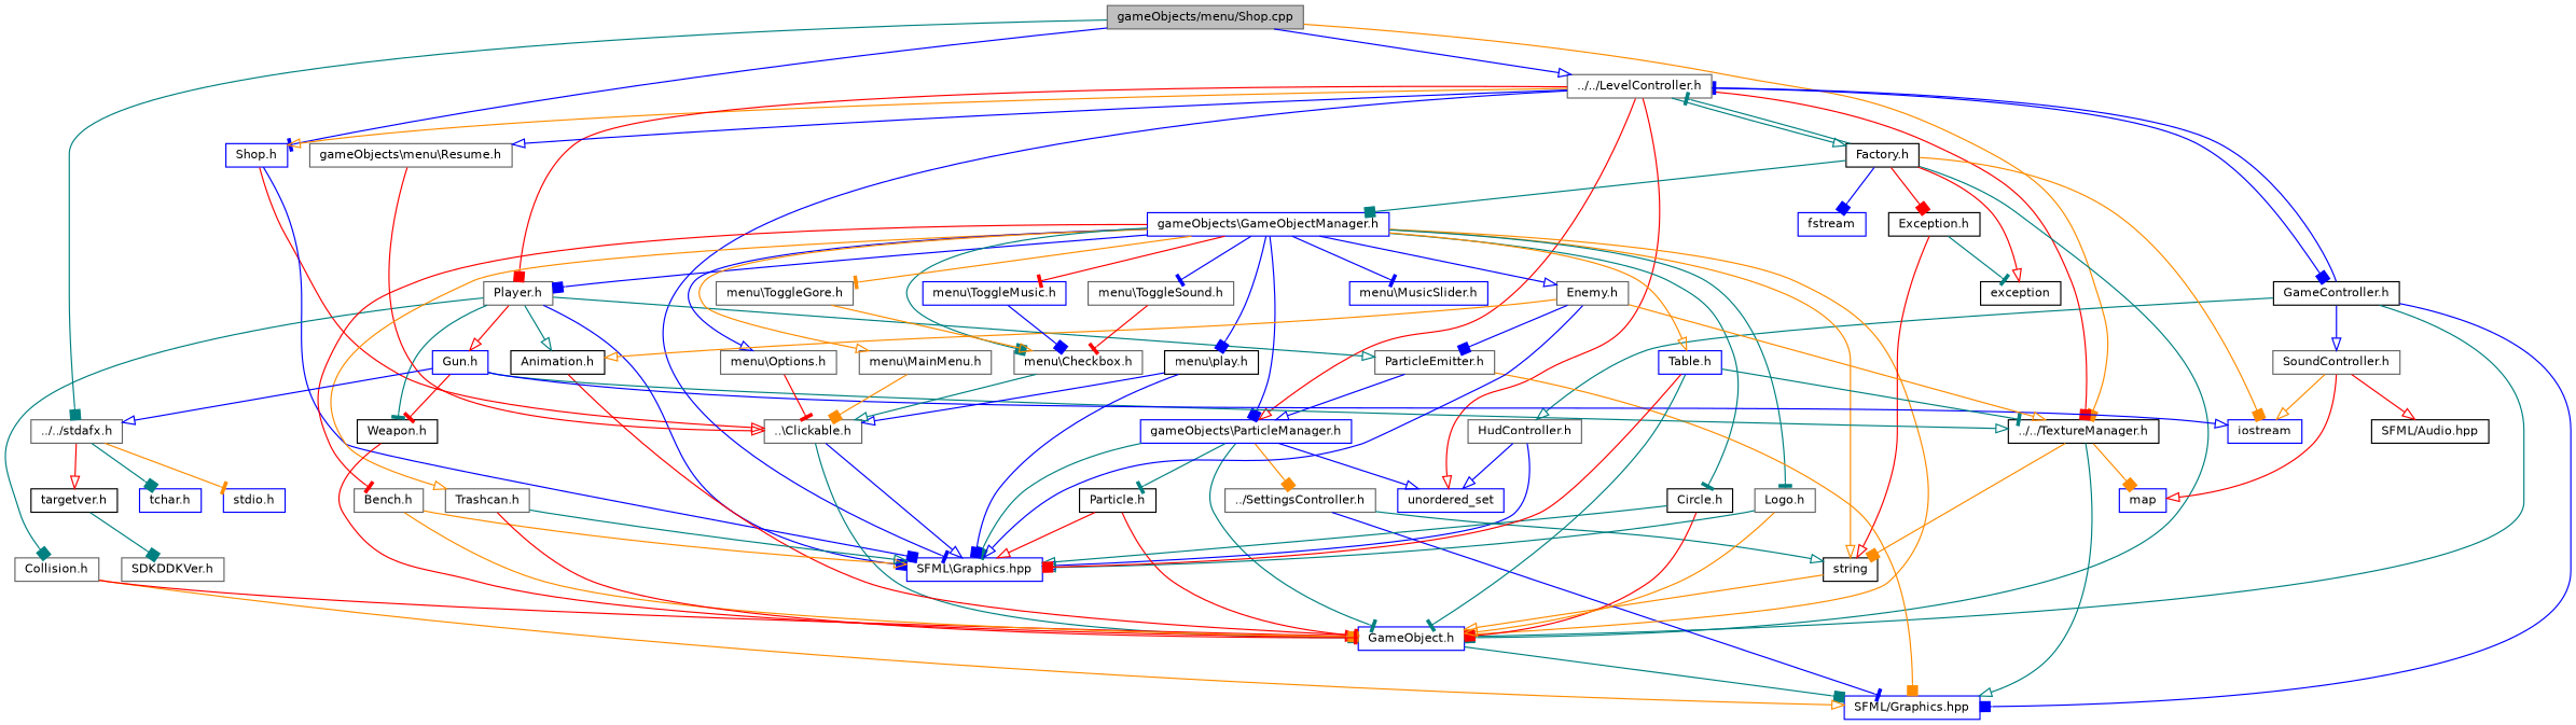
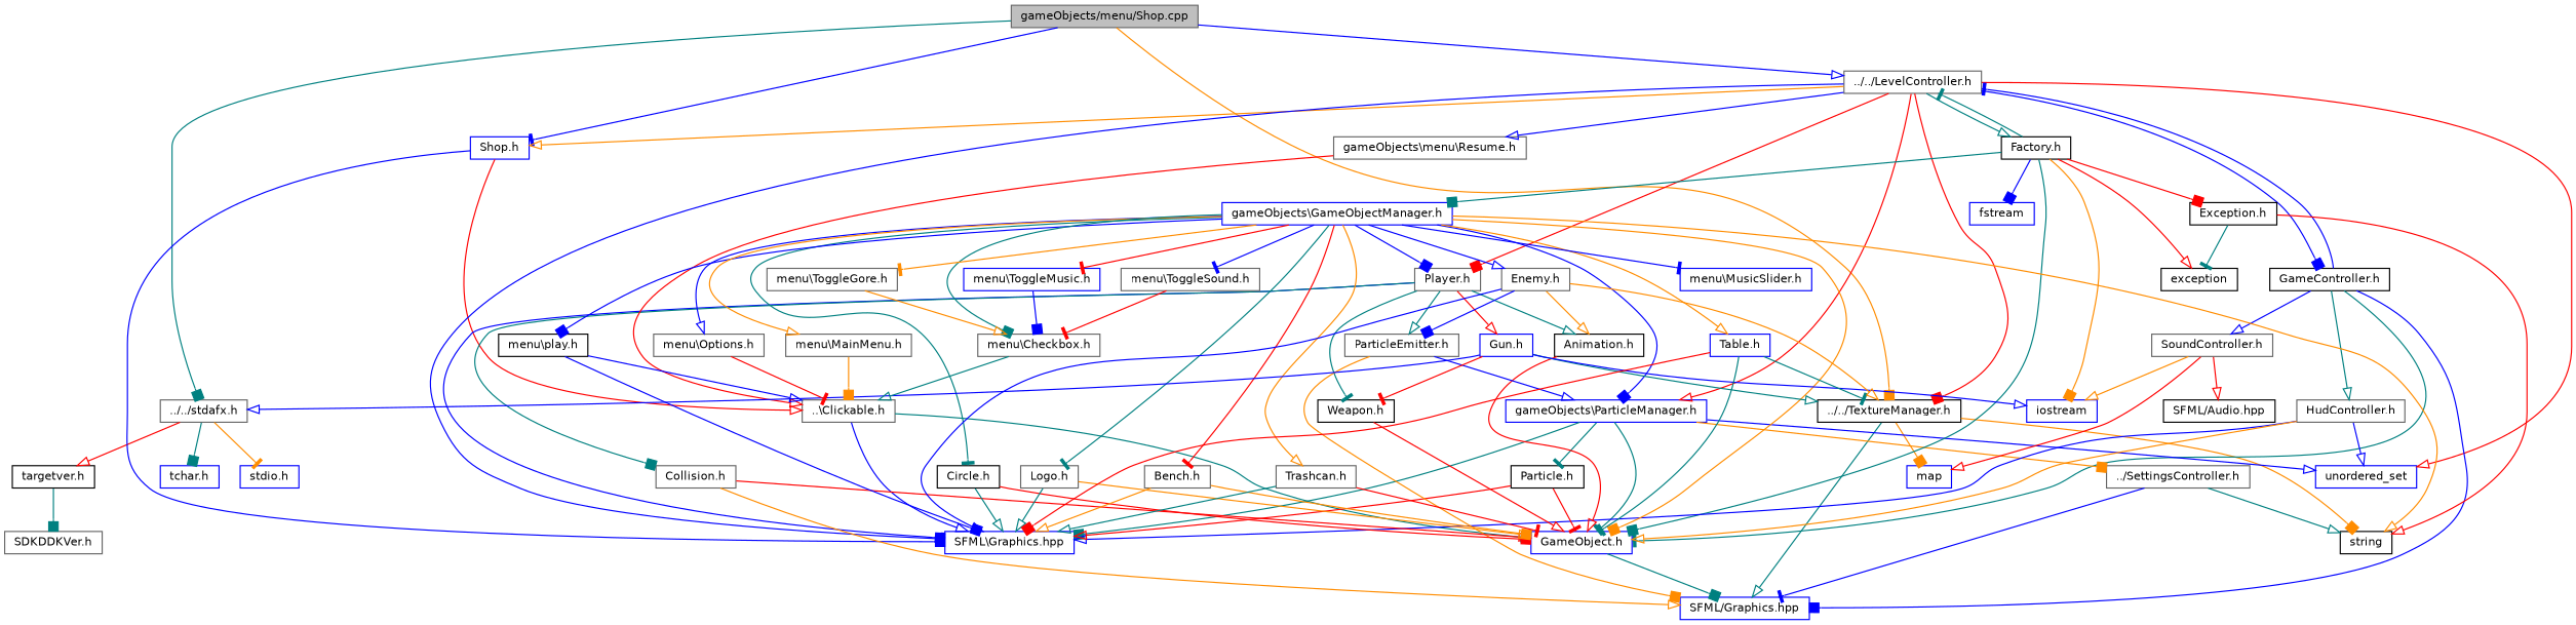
  digraph {
    node [color=gray40 fillcolor=white fontname=Helvetica fontsize=10 shape=record style=filled]
    edge [arrowhead=onormal color=teal fontname=Helvetica fontsize=10 labelfontname=Helvetica labelfontsize=10 style=solid]
    n1 [fillcolor=grey75 fontcolor=black height=0.2 label="gameObjects/menu/Shop.cpp" width=0.4]
    n2 [height=0.2 label="../../stdafx.h" width=0.4]
    n3 [color=blue height=0.2 label="Shop.h" width=0.4]
    n4 [color=black height=0.2 label="../../TextureManager.h" width=0.4]
    n5 [height=0.2 label="../../LevelController.h" width=0.4]
    n6 [color=black height=0.2 label="targetver.h" width=0.4]
    n7 [color=blue height=0.2 label="stdio.h" width=0.4]
    n8 [color=blue height=0.2 label="tchar.h" width=0.4]
    n9 [height=0.2 label="..\\Clickable.h" width=0.4]
    n10 [color=blue height=0.2 label="SFML\\Graphics.hpp" width=0.4]
    n11 [color=blue height=0.2 label="SFML/Graphics.hpp" width=0.4]
    n12 [color=black height=0.2 label=string width=0.4]
    n13 [color=blue height=0.2 label=map width=0.4]
    n14 [color=black height=0.2 label="GameController.h" width=0.4]
    n15 [color=blue height=0.2 label=unordered_set width=0.4]
    n16 [color=blue height=0.2 label="gameObjects\\ParticleManager.h" width=0.4]
    n17 [color=black height=0.2 label="Factory.h" width=0.4]
    n18 [height=0.2 label="Player.h" width=0.4]
    n19 [height=0.2 label="gameObjects\\menu\\Resume.h" width=0.4]
    n20 [height=0.2 label="SDKDDKVer.h" width=0.4]
    n21 [color=blue height=0.2 label="GameObject.h" width=0.4]
    n22 [height=0.2 label="SoundController.h" width=0.4]
    n23 [height=0.2 label="HudController.h" width=0.4]
    n24 [color=black height=0.2 label="Particle.h" width=0.4]
    n25 [height=0.2 label="../SettingsController.h" width=0.4]
    n26 [color=blue height=0.2 label=iostream width=0.4]
    n27 [color=blue height=0.2 label="gameObjects\\GameObjectManager.h" width=0.4]
    n28 [color=black height=0.2 label="Exception.h" width=0.4]
    n29 [color=black height=0.2 label=exception width=0.4]
    n30 [color=blue height=0.2 label=fstream width=0.4]
    n31 [color=black height=0.2 label="Animation.h" width=0.4]
    n32 [height=0.2 label="ParticleEmitter.h" width=0.4]
    n33 [color=black height=0.2 label="Weapon.h" width=0.4]
    n34 [color=blue height=0.2 label="Gun.h" width=0.4]
    n35 [height=0.2 label="Collision.h" width=0.4]
    n36 [color=black height=0.2 label="SFML/Audio.hpp" width=0.4]
    n37 [color=black height=0.2 label="Circle.h" width=0.4]
    n38 [height=0.2 label="Logo.h" width=0.4]
    n39 [color=blue height=0.2 label="Table.h" width=0.4]
    n40 [height=0.2 label="Bench.h" width=0.4]
    n41 [height=0.2 label="Trashcan.h" width=0.4]
    n42 [height=0.2 label="Enemy.h" width=0.4]
    n43 [color=black height=0.2 label="menu\\play.h" width=0.4]
    n44 [height=0.2 label="menu\\Options.h" width=0.4]
    n45 [height=0.2 label="menu\\MainMenu.h" width=0.4]
    n46 [height=0.2 label="menu\\Checkbox.h" width=0.4]
    n47 [color=blue height=0.2 label="menu\\ToggleMusic.h" width=0.4]
    n48 [height=0.2 label="menu\\ToggleSound.h" width=0.4]
    n49 [height=0.2 label="menu\\ToggleGore.h" width=0.4]
    n50 [color=blue height=0.2 label="menu\\MusicSlider.h" width=0.4]
    n1 -> n2 [arrowhead=box]
    n1 -> n3 [arrowhead=tee color=blue]
    n1 -> n4 [arrowhead=box color=darkorange]
    n1 -> n5 [color=blue]
    n2 -> n6 [color=red]
    n2 -> n7 [arrowhead=tee color=darkorange]
    n2 -> n8 [arrowhead=box]
    n3 -> n9 [color=red]
    n3 -> n10 [arrowhead=box color=blue]
    n4 -> n11
    n4 -> n12 [arrowhead=box color=darkorange]
    n4 -> n13 [arrowhead=box color=darkorange]
    n5 -> n3 [color=darkorange]
    n5 -> n4 [arrowhead=box color=red]
    n5 -> n10 [arrowhead=tee color=blue]
    n5 -> n14 [arrowhead=box color=blue]
    n5 -> n15 [color=red]
    n5 -> n16 [color=red]
    n5 -> n17
    n5 -> n18 [arrowhead=box color=red]
    n5 -> n19 [color=blue]
    n6 -> n20 [arrowhead=box]
    n9 -> n10 [color=blue]
    n9 -> n21 [arrowhead=box]
    n14 -> n5 [arrowhead=tee color=blue]
    n14 -> n11 [arrowhead=box color=blue]
    n14 -> n21 [arrowhead=tee]
    n14 -> n22 [color=blue]
    n14 -> n23
    n16 -> n10 [arrowhead=box]
    n16 -> n15 [color=blue]
    n16 -> n21 [arrowhead=tee]
    n16 -> n24 [arrowhead=tee]
    n16 -> n25 [arrowhead=box color=darkorange]
    n17 -> n5 [arrowhead=tee]
    n17 -> n21 [arrowhead=box]
    n17 -> n26 [arrowhead=box color=darkorange]
    n17 -> n27 [arrowhead=box]
    n17 -> n28 [arrowhead=box color=red]
    n17 -> n29 [color=red]
    n17 -> n30 [arrowhead=box color=blue]
    n18 -> n10 [arrowhead=box color=blue]
    n18 -> n31
    n18 -> n32
    n18 -> n33 [arrowhead=tee]
    n18 -> n34 [color=red]
    n18 -> n35 [arrowhead=box]
    n19 -> n9 [color=red]
    n21 -> n11 [arrowhead=box]
    n22 -> n13 [color=red]
    n22 -> n26 [color=darkorange]
    n22 -> n36 [color=red]
    n23 -> n10 [color=blue]
    n23 -> n15 [color=blue]
-   n12 -> n21 [color=darkorange]
+   n23 -> n21 [color=darkorange]
    n24 -> n10 [color=red]
    n24 -> n21 [arrowhead=tee color=red]
    n25 -> n11 [arrowhead=tee color=blue]
    n25 -> n12
    n27 -> n12 [color=darkorange]
    n27 -> n16 [arrowhead=box color=blue]
    n27 -> n18 [arrowhead=box color=blue]
    n27 -> n21 [arrowhead=box color=darkorange]
    n27 -> n37 [arrowhead=tee]
    n27 -> n38 [arrowhead=tee]
    n27 -> n39 [color=darkorange]
    n27 -> n40 [arrowhead=tee color=red]
    n27 -> n41 [color=darkorange]
    n27 -> n42 [color=blue]
    n27 -> n43 [arrowhead=box color=blue]
    n27 -> n44 [color=blue]
    n27 -> n45 [color=darkorange]
    n27 -> n46 [arrowhead=box]
    n27 -> n47 [arrowhead=tee color=red]
    n27 -> n48 [arrowhead=tee color=blue]
    n27 -> n49 [arrowhead=tee color=darkorange]
    n27 -> n50 [arrowhead=tee color=blue]
    n28 -> n12 [color=red]
    n28 -> n29 [arrowhead=tee]
    n31 -> n21 [color=red]
    n32 -> n11 [arrowhead=box color=darkorange]
    n32 -> n16 [color=blue]
    n33 -> n21 [color=red]
    n34 -> n2 [color=blue]
    n34 -> n4
    n34 -> n26 [color=blue]
    n34 -> n33 [arrowhead=tee color=red]
    n35 -> n11 [color=darkorange]
    n35 -> n21 [color=red]
    n37 -> n10
    n37 -> n21 [arrowhead=box color=red]
    n38 -> n10
    n38 -> n21 [color=darkorange]
    n39 -> n4 [arrowhead=tee]
    n39 -> n10 [arrowhead=box color=red]
    n39 -> n21 [arrowhead=tee]
    n40 -> n10 [color=darkorange]
    n40 -> n21 [arrowhead=box color=darkorange]
    n41 -> n10
    n41 -> n21 [arrowhead=tee color=red]
    n42 -> n4 [color=darkorange]
    n42 -> n10 [color=blue]
    n42 -> n31 [color=darkorange]
    n42 -> n32 [arrowhead=box color=blue]
    n43 -> n9 [color=blue]
    n43 -> n10 [arrowhead=box color=blue]
    n44 -> n9 [arrowhead=tee color=red]
    n45 -> n9 [arrowhead=box color=darkorange]
    n46 -> n9
    n47 -> n46 [arrowhead=box color=blue]
    n48 -> n46 [arrowhead=tee color=red]
    n49 -> n46 [color=darkorange]
  }
